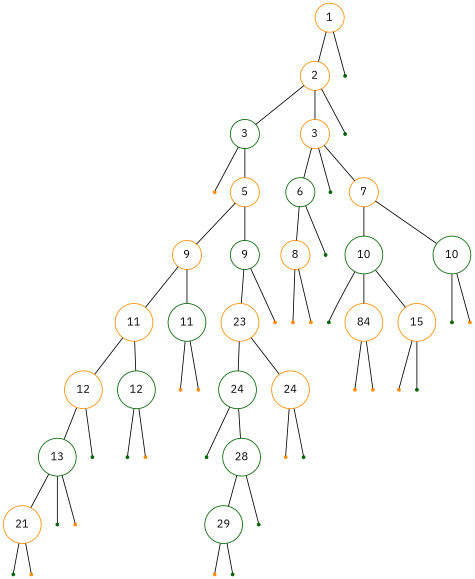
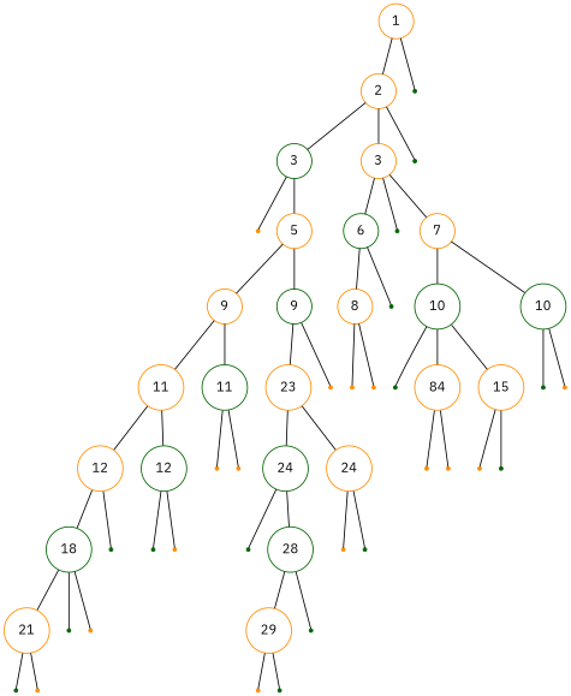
  digraph {
    fontname="IBM Plex Sans"
    node [color=darkorange fontname="IBM Plex Sans" shape=point]
    edge [arrowhead=none arrowtail=none fontname="IBM Plex Sans"]
    n1 [label=1 shape=circle width=0.1]
    n2 [label=2 shape=circle width=0.1]
    treeimplementationSchroderTreeImpl29453f44 [color=darkgreen]
    n4 [color=darkgreen label=3 shape=circle width=0.1]
    n5 [label=3 shape=circle width=0.1]
    treeimplementationSchroderTreeImpl61bbe9ba [color=darkgreen]
    treeimplementationSchroderTreeImpl610455d6
    n8 [label=5 shape=circle width=0.1]
    n9 [color=darkgreen label=6 shape=circle width=0.1]
    treeimplementationSchroderTreeImpl36baf30c [color=darkgreen]
    n11 [label=7 shape=circle width=0.1]
    n12 [label=9 shape=circle width=0.1]
    n13 [color=darkgreen label=9 shape=circle width=0.1]
    n14 [label=8 shape=circle width=0.1]
    treeimplementationSchroderTreeImpl24d46ca6 [color=darkgreen]
    n16 [color=darkgreen label=10 shape=circle width=0.1]
    n17 [color=darkgreen label=10 shape=circle width=0.1]
    n18 [label=11 shape=circle width=0.1]
    n19 [color=darkgreen label=11 shape=circle width=0.1]
    n20 [label=23 shape=circle width=0.1]
    treeimplementationSchroderTreeImpl7440e464
    n22 [label=12 shape=circle width=0.1]
    n23 [color=darkgreen label=12 shape=circle width=0.1]
    treeimplementationSchroderTreeImpl4d7e1886
    treeimplementationSchroderTreeImpl3cd1a2f1
    n26 [color=darkgreen label=24 shape=circle width=0.1]
    n27 [label=24 shape=circle width=0.1]
-   n28 [color=darkgreen label=13 shape=circle width=0.1]
+   n28 [color=darkgreen label=18 shape=circle width=0.1]
    treeimplementationSchroderTreeImpl63947c6b [color=darkgreen]
    treeimplementationSchroderTreeImpl3764951d [color=darkgreen]
    treeimplementationSchroderTreeImpl4b1210ee
    n32 [label=21 shape=circle width=0.1]
    treeimplementationSchroderTreeImpl355da254 [color=darkgreen]
    treeimplementationSchroderTreeImpl4dc63996
    treeimplementationSchroderTreeImpld716361 [color=darkgreen]
    treeimplementationSchroderTreeImpl6ff3c5b5
    treeimplementationSchroderTreeImpl27c170f0 [color=darkgreen]
    n38 [color=darkgreen label=28 shape=circle width=0.1]
    treeimplementationSchroderTreeImpl3fee733d
    treeimplementationSchroderTreeImpl5acf9800 [color=darkgreen]
-   n41 [color=darkgreen label=29 shape=circle width=0.1]
+   n41 [label=29 shape=circle width=0.1]
    treeimplementationSchroderTreeImpl5a07e868 [color=darkgreen]
    treeimplementationSchroderTreeImpl76ed5528
    treeimplementationSchroderTreeImpl2c7b84de [color=darkgreen]
    treeimplementationSchroderTreeImpl4517d9a3
    treeimplementationSchroderTreeImpl372f7a8d
    treeimplementationSchroderTreeImpl5305068a [color=darkgreen]
    n48 [label=84 shape=circle width=0.1]
    n49 [label=15 shape=circle width=0.1]
    treeimplementationSchroderTreeImpl8efb846 [color=darkgreen]
    treeimplementationSchroderTreeImpl2a84aee7
    treeimplementationSchroderTreeImpl2ff4acd0
    treeimplementationSchroderTreeImpl54bedef2
    treeimplementationSchroderTreeImpl5caf905d
    treeimplementationSchroderTreeImpl27716f4 [color=darkgreen]
    n1 -> n2
    n1 -> treeimplementationSchroderTreeImpl29453f44
    n2 -> n4
    n2 -> n5
    n2 -> treeimplementationSchroderTreeImpl61bbe9ba
    n4 -> treeimplementationSchroderTreeImpl610455d6
    n4 -> n8
    n5 -> n9
    n5 -> treeimplementationSchroderTreeImpl36baf30c
    n5 -> n11
    n8 -> n12
    n8 -> n13
    n9 -> n14
    n9 -> treeimplementationSchroderTreeImpl24d46ca6
    n11 -> n16
    n11 -> n17
    n12 -> n18
    n12 -> n19
    n13 -> n20
    n13 -> treeimplementationSchroderTreeImpl7440e464
    n14 -> treeimplementationSchroderTreeImpl4517d9a3
    n14 -> treeimplementationSchroderTreeImpl372f7a8d
    n16 -> treeimplementationSchroderTreeImpl5305068a
    n16 -> n48
    n16 -> n49
    n17 -> treeimplementationSchroderTreeImpl8efb846
    n17 -> treeimplementationSchroderTreeImpl2a84aee7
    n18 -> n22
    n18 -> n23
    n19 -> treeimplementationSchroderTreeImpl4d7e1886
    n19 -> treeimplementationSchroderTreeImpl3cd1a2f1
    n20 -> n26
    n20 -> n27
    n22 -> n28
    n22 -> treeimplementationSchroderTreeImpl63947c6b
    n23 -> treeimplementationSchroderTreeImpl3764951d
    n23 -> treeimplementationSchroderTreeImpl4b1210ee
    n26 -> treeimplementationSchroderTreeImpl27c170f0
    n26 -> n38
    n27 -> treeimplementationSchroderTreeImpl3fee733d
    n27 -> treeimplementationSchroderTreeImpl5acf9800
    n28 -> n32
    n28 -> treeimplementationSchroderTreeImpl355da254
    n28 -> treeimplementationSchroderTreeImpl4dc63996
    n32 -> treeimplementationSchroderTreeImpld716361
    n32 -> treeimplementationSchroderTreeImpl6ff3c5b5
    n38 -> n41
    n38 -> treeimplementationSchroderTreeImpl5a07e868
    n41 -> treeimplementationSchroderTreeImpl76ed5528
    n41 -> treeimplementationSchroderTreeImpl2c7b84de
    n48 -> treeimplementationSchroderTreeImpl2ff4acd0
    n48 -> treeimplementationSchroderTreeImpl54bedef2
    n49 -> treeimplementationSchroderTreeImpl5caf905d
    n49 -> treeimplementationSchroderTreeImpl27716f4
  }
